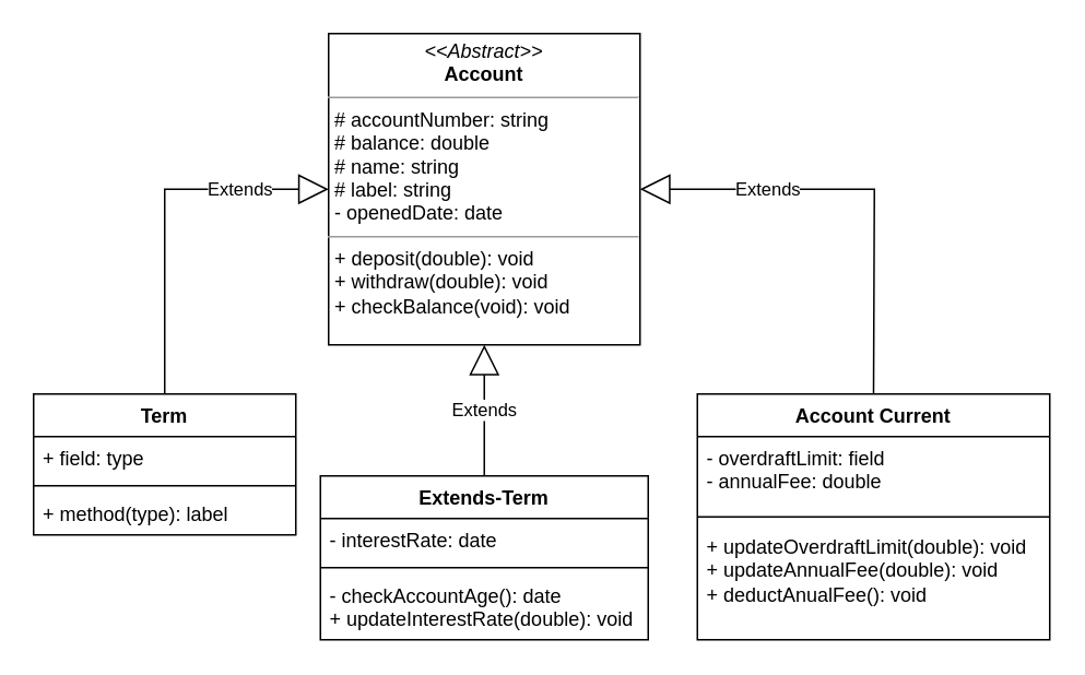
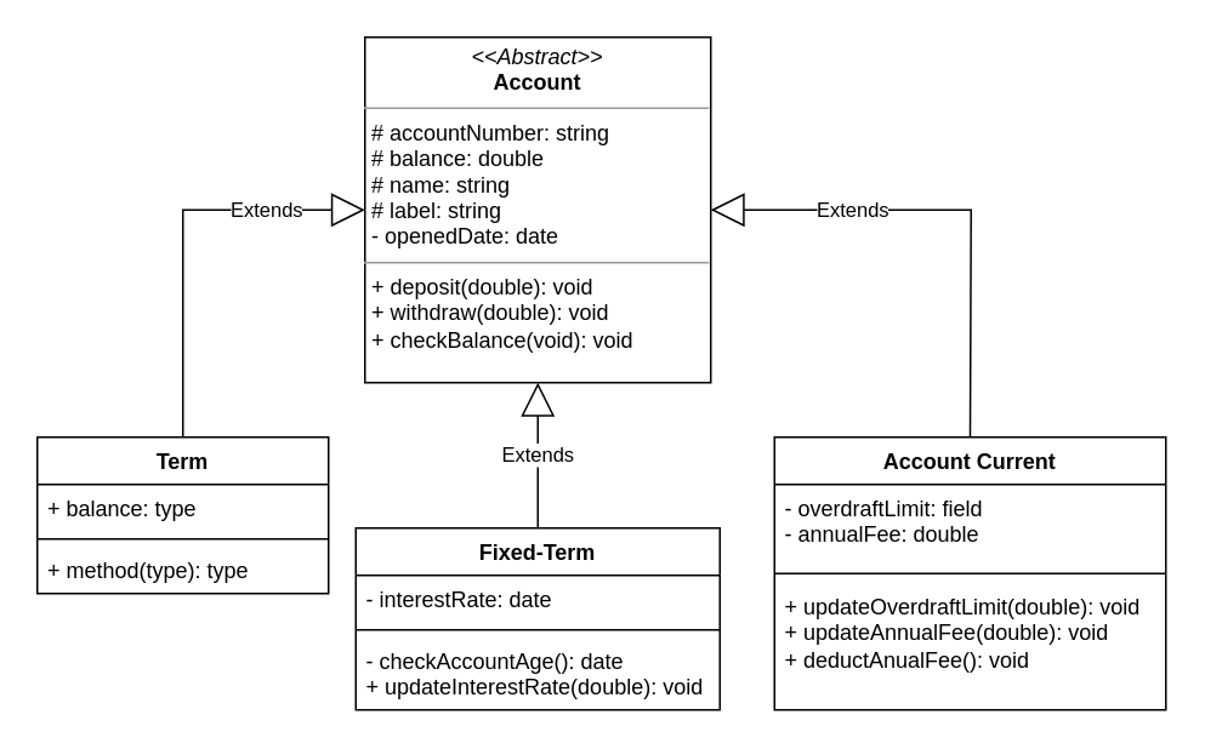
  <mxCell id="0" />
  <mxCell id="1" parent="0" />
  <mxCell id="2" value="&lt;p style=&quot;margin:0px;margin-top:4px;text-align:center;&quot;&gt;&lt;i&gt;&amp;lt;&amp;lt;Abstract&amp;gt;&amp;gt;&lt;/i&gt;&lt;br&gt;&lt;b&gt;Account&lt;/b&gt;&lt;/p&gt;&lt;hr size=&quot;1&quot;&gt;&lt;p style=&quot;margin:0px;margin-left:4px;&quot;&gt;# accountNumber: string&lt;br&gt;# balance: double&lt;/p&gt;&lt;p style=&quot;margin:0px;margin-left:4px;&quot;&gt;# name: string&lt;/p&gt;&lt;p style=&quot;margin:0px;margin-left:4px;&quot;&gt;# label: string&lt;/p&gt;&lt;p style=&quot;margin:0px;margin-left:4px;&quot;&gt;- openedDate: date&lt;/p&gt;&lt;hr size=&quot;1&quot;&gt;&lt;p style=&quot;margin:0px;margin-left:4px;&quot;&gt;+ deposit(double): void&lt;br&gt;+ withdraw(double): void&lt;/p&gt;&lt;p style=&quot;margin:0px;margin-left:4px;&quot;&gt;+ checkBalance(void): void&lt;/p&gt;" style="verticalAlign=top;align=left;overflow=fill;fontSize=12;fontFamily=Helvetica;html=1;whiteSpace=wrap;" vertex="1" parent="1"><mxGeometry x="200" y="20" width="190" height="190" as="geometry" /></mxCell>
  <mxCell id="3" value="Term" style="swimlane;fontStyle=1;align=center;verticalAlign=top;childLayout=stackLayout;horizontal=1;startSize=26;horizontalStack=0;resizeParent=1;resizeParentMax=0;resizeLast=0;collapsible=1;marginBottom=0;whiteSpace=wrap;html=1;" vertex="1" parent="1"><mxGeometry x="20" y="240" width="160" height="86" as="geometry" /></mxCell>
- <mxCell id="4" value="+ field: type" style="text;strokeColor=none;fillColor=none;align=left;verticalAlign=top;spacingLeft=4;spacingRight=4;overflow=hidden;rotatable=0;points=[[0,0.5],[1,0.5]];portConstraint=eastwest;whiteSpace=wrap;html=1;" vertex="1" parent="3"><mxGeometry y="26" width="160" height="26" as="geometry" /></mxCell>
+ <mxCell id="4" value="+ balance: type" style="text;strokeColor=none;fillColor=none;align=left;verticalAlign=top;spacingLeft=4;spacingRight=4;overflow=hidden;rotatable=0;points=[[0,0.5],[1,0.5]];portConstraint=eastwest;whiteSpace=wrap;html=1;" vertex="1" parent="3"><mxGeometry y="26" width="160" height="26" as="geometry" /></mxCell>
  <mxCell id="5" value="" style="line;strokeWidth=1;fillColor=none;align=left;verticalAlign=middle;spacingTop=-1;spacingLeft=3;spacingRight=3;rotatable=0;labelPosition=right;points=[];portConstraint=eastwest;strokeColor=inherit;" vertex="1" parent="3"><mxGeometry y="52" width="160" height="8" as="geometry" /></mxCell>
- <mxCell id="6" value="+ method(type): label" style="text;strokeColor=none;fillColor=none;align=left;verticalAlign=top;spacingLeft=4;spacingRight=4;overflow=hidden;rotatable=0;points=[[0,0.5],[1,0.5]];portConstraint=eastwest;whiteSpace=wrap;html=1;" vertex="1" parent="3"><mxGeometry y="60" width="160" height="26" as="geometry" /></mxCell>
+ <mxCell id="6" value="+ method(type): type" style="text;strokeColor=none;fillColor=none;align=left;verticalAlign=top;spacingLeft=4;spacingRight=4;overflow=hidden;rotatable=0;points=[[0,0.5],[1,0.5]];portConstraint=eastwest;whiteSpace=wrap;html=1;" vertex="1" parent="3"><mxGeometry y="60" width="160" height="26" as="geometry" /></mxCell>
  <mxCell id="7" value="Extends" style="endArrow=block;endSize=16;endFill=0;html=1;rounded=0;exitX=0.5;exitY=0;exitDx=0;exitDy=0;entryX=0;entryY=0.5;entryDx=0;entryDy=0;" edge="1" parent="1" source="3" target="2"><mxGeometry x="0.524" width="160" relative="1" as="geometry"><mxPoint x="40" y="130" as="sourcePoint" /><mxPoint x="200" y="130" as="targetPoint" /><Array as="points"><mxPoint x="100" y="115" /></Array><mxPoint as="offset" /></mxGeometry></mxCell>
- <mxCell id="8" value="Extends-Term" style="swimlane;fontStyle=1;align=center;verticalAlign=top;childLayout=stackLayout;horizontal=1;startSize=26;horizontalStack=0;resizeParent=1;resizeParentMax=0;resizeLast=0;collapsible=1;marginBottom=0;whiteSpace=wrap;html=1;" vertex="1" parent="1"><mxGeometry x="195" y="290" width="200" height="100" as="geometry" /></mxCell>
+ <mxCell id="8" value="Fixed-Term" style="swimlane;fontStyle=1;align=center;verticalAlign=top;childLayout=stackLayout;horizontal=1;startSize=26;horizontalStack=0;resizeParent=1;resizeParentMax=0;resizeLast=0;collapsible=1;marginBottom=0;whiteSpace=wrap;html=1;" vertex="1" parent="1"><mxGeometry x="195" y="290" width="200" height="100" as="geometry" /></mxCell>
  <mxCell id="9" value="- interestRate: date" style="text;strokeColor=none;fillColor=none;align=left;verticalAlign=top;spacingLeft=4;spacingRight=4;overflow=hidden;rotatable=0;points=[[0,0.5],[1,0.5]];portConstraint=eastwest;whiteSpace=wrap;html=1;" vertex="1" parent="8"><mxGeometry y="26" width="200" height="26" as="geometry" /></mxCell>
  <mxCell id="10" value="" style="line;strokeWidth=1;fillColor=none;align=left;verticalAlign=middle;spacingTop=-1;spacingLeft=3;spacingRight=3;rotatable=0;labelPosition=right;points=[];portConstraint=eastwest;strokeColor=inherit;" vertex="1" parent="8"><mxGeometry y="52" width="200" height="8" as="geometry" /></mxCell>
  <mxCell id="11" value="- checkAccountAge(): date&lt;br&gt;+ updateInterestRate(double): void" style="text;strokeColor=none;fillColor=none;align=left;verticalAlign=top;spacingLeft=4;spacingRight=4;overflow=hidden;rotatable=0;points=[[0,0.5],[1,0.5]];portConstraint=eastwest;whiteSpace=wrap;html=1;" vertex="1" parent="8"><mxGeometry y="60" width="200" height="40" as="geometry" /></mxCell>
  <mxCell id="12" value="Account Current" style="swimlane;fontStyle=1;align=center;verticalAlign=top;childLayout=stackLayout;horizontal=1;startSize=26;horizontalStack=0;resizeParent=1;resizeParentMax=0;resizeLast=0;collapsible=1;marginBottom=0;whiteSpace=wrap;html=1;" vertex="1" parent="1"><mxGeometry x="425" y="240" width="215" height="150" as="geometry" /></mxCell>
  <mxCell id="13" value="- overdraftLimit: field&lt;br&gt;- annualFee: double" style="text;strokeColor=none;fillColor=none;align=left;verticalAlign=top;spacingLeft=4;spacingRight=4;overflow=hidden;rotatable=0;points=[[0,0.5],[1,0.5]];portConstraint=eastwest;whiteSpace=wrap;html=1;" vertex="1" parent="12"><mxGeometry y="26" width="215" height="44" as="geometry" /></mxCell>
  <mxCell id="14" value="" style="line;strokeWidth=1;fillColor=none;align=left;verticalAlign=middle;spacingTop=-1;spacingLeft=3;spacingRight=3;rotatable=0;labelPosition=right;points=[];portConstraint=eastwest;strokeColor=inherit;" vertex="1" parent="12"><mxGeometry y="70" width="215" height="10" as="geometry" /></mxCell>
  <mxCell id="15" value="+ updateOverdraftLimit(double): void&lt;br&gt;+ updateAnnualFee(double): void&lt;br&gt;+ deductAnualFee(): void" style="text;strokeColor=none;fillColor=none;align=left;verticalAlign=top;spacingLeft=4;spacingRight=4;overflow=hidden;rotatable=0;points=[[0,0.5],[1,0.5]];portConstraint=eastwest;whiteSpace=wrap;html=1;" vertex="1" parent="12"><mxGeometry y="80" width="215" height="70" as="geometry" /></mxCell>
  <mxCell id="16" value="Extends" style="endArrow=block;endSize=16;endFill=0;html=1;rounded=0;exitX=0.5;exitY=0;exitDx=0;exitDy=0;entryX=0.5;entryY=1;entryDx=0;entryDy=0;" edge="1" parent="1" source="8" target="2"><mxGeometry width="160" relative="1" as="geometry"><mxPoint x="430" y="190" as="sourcePoint" /><mxPoint x="430" y="120" as="targetPoint" /></mxGeometry></mxCell>
  <mxCell id="17" value="Extends" style="endArrow=block;endSize=16;endFill=0;html=1;rounded=0;entryX=1;entryY=0.5;entryDx=0;entryDy=0;exitX=0.5;exitY=0;exitDx=0;exitDy=0;" edge="1" parent="1" source="12" target="2"><mxGeometry x="0.417" width="160" relative="1" as="geometry"><mxPoint x="470" y="150" as="sourcePoint" /><mxPoint x="630" y="150" as="targetPoint" /><Array as="points"><mxPoint x="533" y="115" /></Array><mxPoint as="offset" /></mxGeometry></mxCell>
